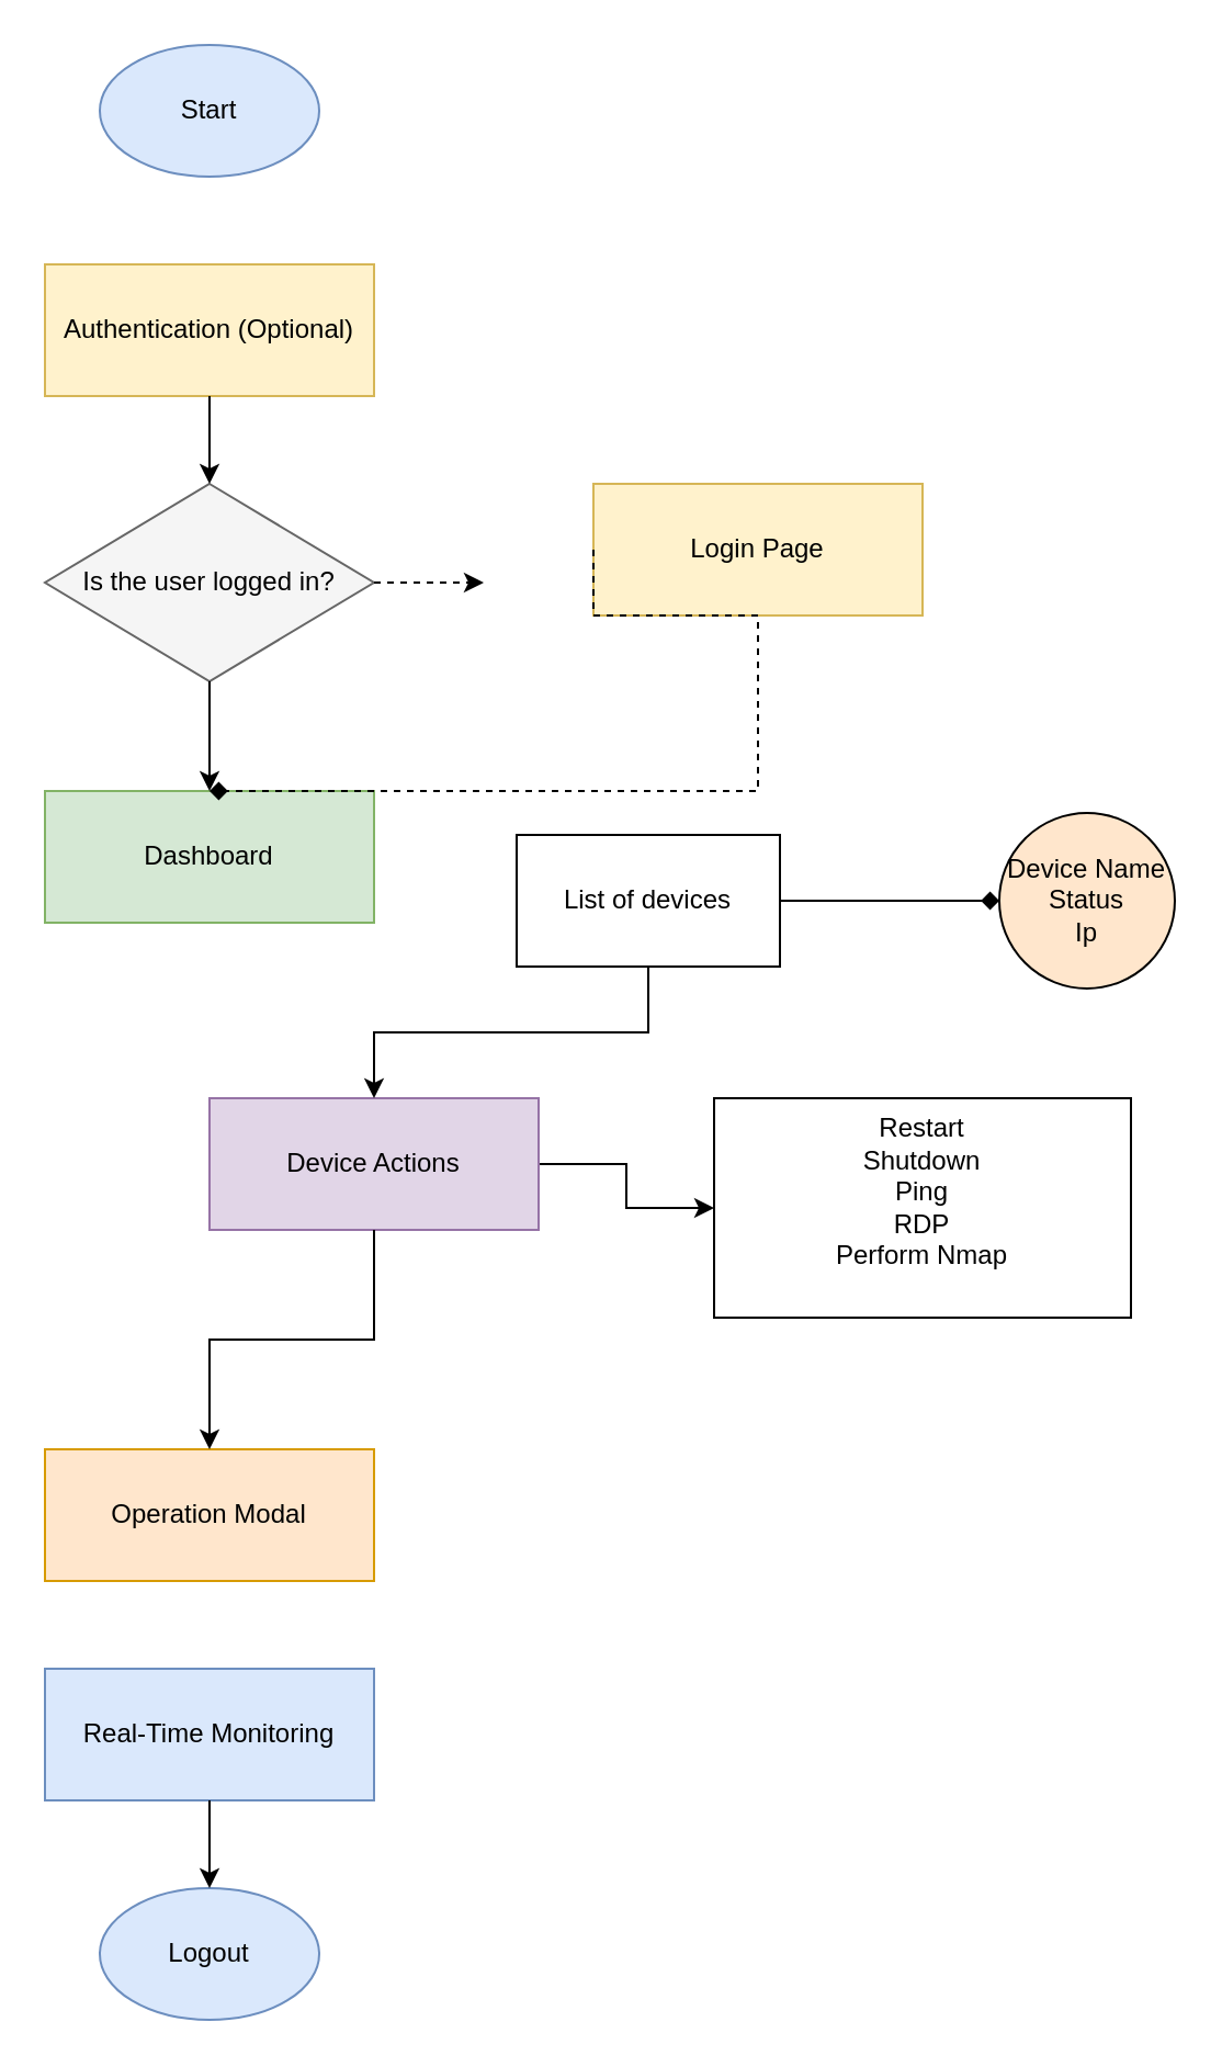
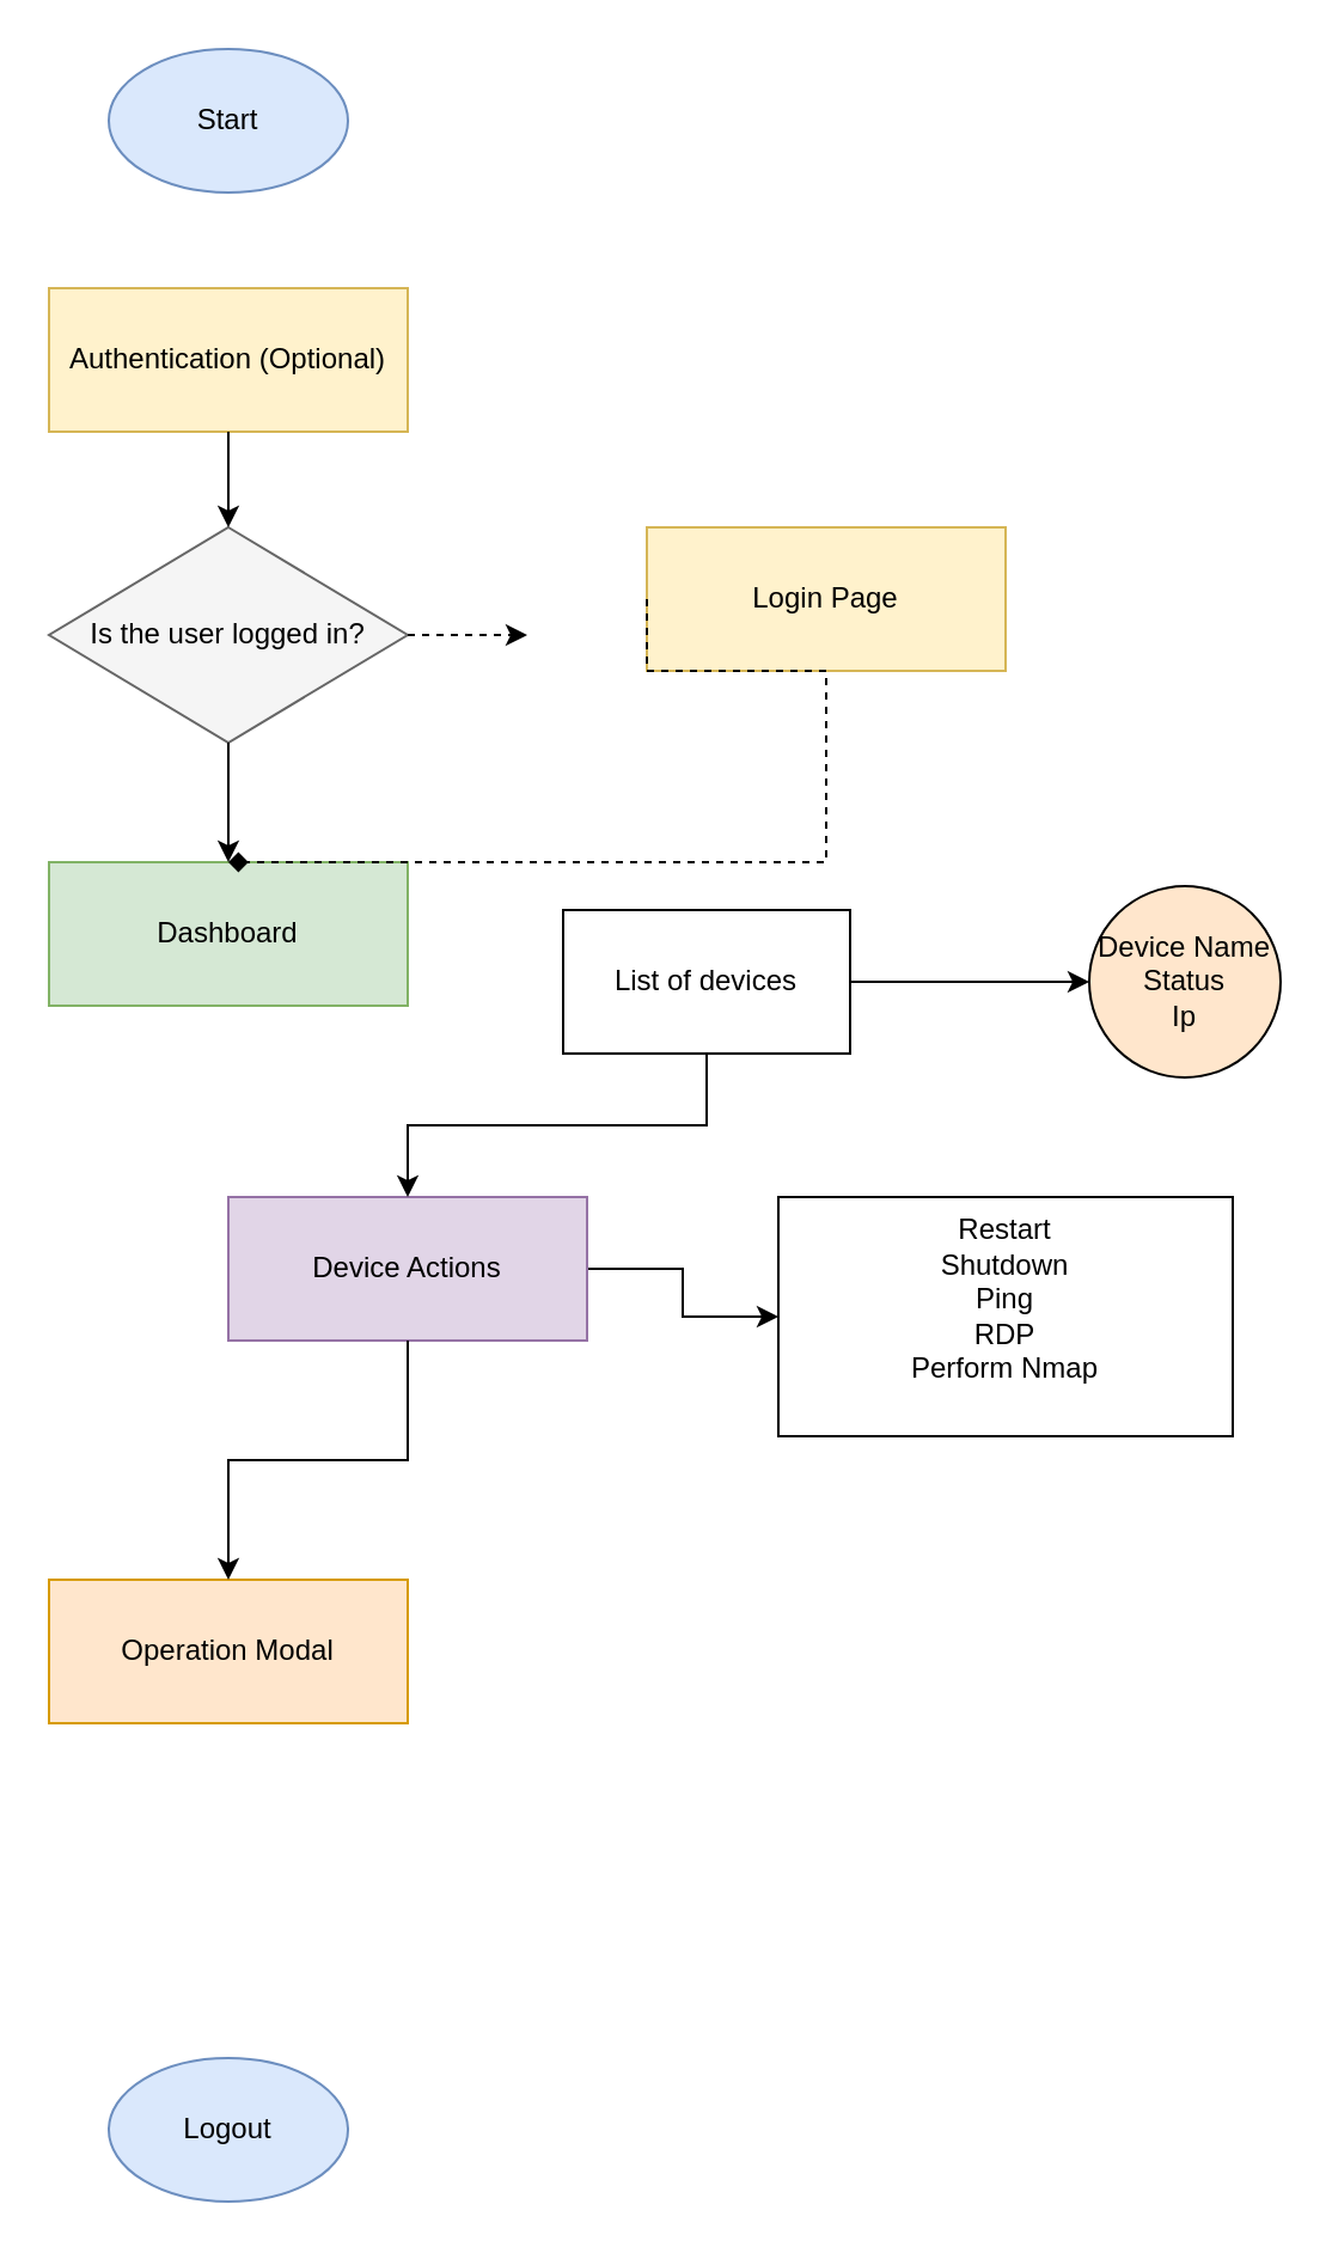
  <mxCell id="0" />
  <mxCell id="1" parent="0" />
  <mxCell id="2" value="Start" style="ellipse;whiteSpace=wrap;html=1;aspect=fixed;fillColor=#dae8fc;strokeColor=#6c8ebf;" vertex="1" parent="1"><mxGeometry x="45" y="20" width="100" height="60" as="geometry" /></mxCell>
  <mxCell id="3" value="Authentication (Optional)" style="rounded=0;whiteSpace=wrap;html=1;fillColor=#fff2cc;strokeColor=#d6b656;" vertex="1" parent="1"><mxGeometry x="20" y="120" width="150" height="60" as="geometry" /></mxCell>
  <mxCell id="4" value="Is the user logged in?" style="rhombus;whiteSpace=wrap;html=1;fillColor=#f5f5f5;strokeColor=#666666;" vertex="1" parent="1"><mxGeometry x="20" y="220" width="150" height="90" as="geometry" /></mxCell>
  <mxCell id="5" value="Dashboard" style="rounded=0;whiteSpace=wrap;html=1;fillColor=#d5e8d4;strokeColor=#82b366;" vertex="1" parent="1"><mxGeometry x="20" y="360" width="150" height="60" as="geometry" /></mxCell>
  <mxCell id="6" style="edgeStyle=orthogonalEdgeStyle;rounded=0;orthogonalLoop=1;jettySize=auto;html=1;" edge="1" parent="1" source="7" target="21"><mxGeometry relative="1" as="geometry"><mxPoint x="305" y="530" as="targetPoint" /></mxGeometry></mxCell>
  <mxCell id="7" value="Device Actions" style="rounded=0;whiteSpace=wrap;html=1;fillColor=#e1d5e7;strokeColor=#9673a6;" vertex="1" parent="1"><mxGeometry x="95" y="500" width="150" height="60" as="geometry" /></mxCell>
  <mxCell id="8" value="Operation Modal" style="rounded=0;whiteSpace=wrap;html=1;fillColor=#ffe6cc;strokeColor=#d79b00;" vertex="1" parent="1"><mxGeometry x="20" y="660" width="150" height="60" as="geometry" /></mxCell>
- <mxCell id="9" value="Real-Time Monitoring" style="rounded=0;whiteSpace=wrap;html=1;fillColor=#dae8fc;strokeColor=#6c8ebf;" vertex="1" parent="1"><mxGeometry x="20" y="760" width="150" height="60" as="geometry" /></mxCell>
  <mxCell id="10" value="Logout" style="ellipse;whiteSpace=wrap;html=1;aspect=fixed;fillColor=#dae8fc;strokeColor=#6c8ebf;" vertex="1" parent="1"><mxGeometry x="45" y="860" width="100" height="60" as="geometry" /></mxCell>
  <mxCell id="11" style="edgeStyle=orthogonalEdgeStyle;rounded=0;html=1;exitX=0.5;exitY=1;entryX=0.5;entryY=0;endArrow=classic;endFill=1;" edge="1" parent="1" source="3" target="4"><mxGeometry relative="1" as="geometry" /></mxCell>
  <mxCell id="12" style="edgeStyle=orthogonalEdgeStyle;rounded=0;html=1;exitX=0.5;exitY=1;entryX=0.5;entryY=0;endArrow=classic;endFill=1;" edge="1" parent="1" source="4" target="5"><mxGeometry relative="1" as="geometry"><mxPoint x="95" y="360" as="targetPoint" /></mxGeometry></mxCell>
  <mxCell id="13" style="edgeStyle=orthogonalEdgeStyle;rounded=0;html=1;exitX=0.5;exitY=1;entryX=0.5;entryY=0;endArrow=classic;endFill=1;" edge="1" parent="1" source="7" target="8"><mxGeometry relative="1" as="geometry" /></mxCell>
- <mxCell id="14" style="edgeStyle=orthogonalEdgeStyle;rounded=0;html=1;exitX=0.5;exitY=1;entryX=0.5;entryY=0;endArrow=classic;endFill=1;" edge="1" parent="1" source="9" target="10"><mxGeometry relative="1" as="geometry" /></mxCell>
  <mxCell id="15" style="edgeStyle=orthogonalEdgeStyle;rounded=0;html=1;exitX=1;exitY=0.5;entryX=0;entryY=0.5;endArrow=classic;endFill=1;dashed=1;" edge="1" parent="1" source="4"><mxGeometry relative="1" as="geometry"><mxPoint x="220" y="265" as="sourcePoint" /><mxPoint x="220" y="265" as="targetPoint" /><Array as="points"><mxPoint x="170" y="265" /><mxPoint x="270" y="265" /></Array></mxGeometry></mxCell>
  <mxCell id="16" value="Login Page" style="rounded=0;whiteSpace=wrap;html=1;fillColor=#fff2cc;strokeColor=#d6b656;" vertex="1" parent="1"><mxGeometry x="270" y="220" width="150" height="60" as="geometry" /></mxCell>
  <mxCell id="17" style="edgeStyle=orthogonalEdgeStyle;rounded=0;html=1;exitX=0;exitY=0.5;entryX=0.5;entryY=0;endArrow=diamond;endFill=1;dashed=1;" edge="1" parent="1" source="16" target="5"><mxGeometry relative="1" as="geometry"><mxPoint x="345" y="220" as="sourcePoint" /><mxPoint x="345" y="360" as="targetPoint" /><Array as="points"><mxPoint x="345" y="280" /></Array></mxGeometry></mxCell>
  <mxCell id="18" style="edgeStyle=orthogonalEdgeStyle;rounded=0;orthogonalLoop=1;jettySize=auto;html=1;entryX=0.5;entryY=0;entryDx=0;entryDy=0;" edge="1" parent="1" source="20" target="7"><mxGeometry relative="1" as="geometry" /></mxCell>
- <mxCell id="19" value="" style="edgeStyle=orthogonalEdgeStyle;rounded=0;orthogonalLoop=1;jettySize=auto;html=1;endArrow=diamond;" edge="1" parent="1" source="20" target="22"><mxGeometry relative="1" as="geometry" /></mxCell>
+ <mxCell id="19" value="" style="edgeStyle=orthogonalEdgeStyle;rounded=0;orthogonalLoop=1;jettySize=auto;html=1;" edge="1" parent="1" source="20" target="22"><mxGeometry relative="1" as="geometry" /></mxCell>
  <mxCell id="20" value="List of devices" style="rounded=0;whiteSpace=wrap;html=1;" vertex="1" parent="1"><mxGeometry x="235" y="380" width="120" height="60" as="geometry" /></mxCell>
  <mxCell id="21" value="Restart&lt;div&gt;Shutdown&lt;/div&gt;&lt;div&gt;Ping&lt;/div&gt;&lt;div&gt;RDP&lt;/div&gt;&lt;div&gt;Perform Nmap&lt;/div&gt;&lt;div&gt;&lt;br&gt;&lt;/div&gt;" style="rounded=0;whiteSpace=wrap;html=1;" vertex="1" parent="1"><mxGeometry x="325" y="500" width="190" height="100" as="geometry" /></mxCell>
  <mxCell id="22" value="Device Name&lt;div&gt;Status&lt;/div&gt;&lt;div&gt;Ip&lt;/div&gt;" style="ellipse;whiteSpace=wrap;html=1;rounded=0;fillColor=#ffe6cc;" vertex="1" parent="1"><mxGeometry x="455" y="370" width="80" height="80" as="geometry" /></mxCell>
